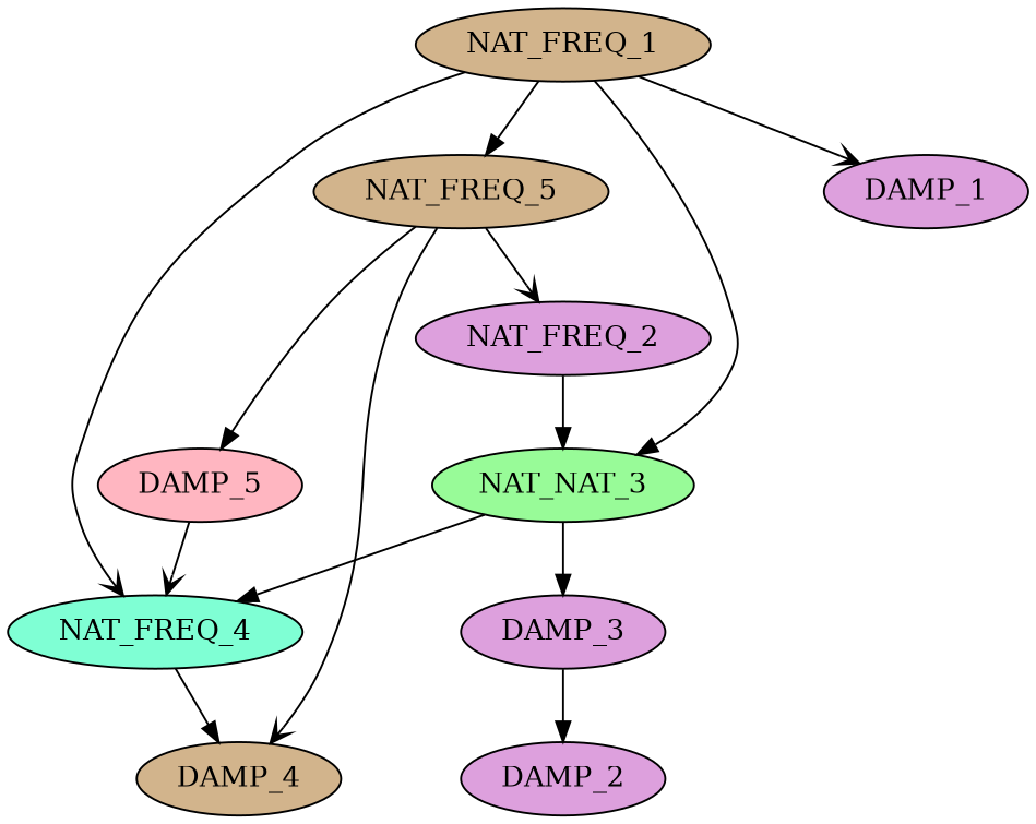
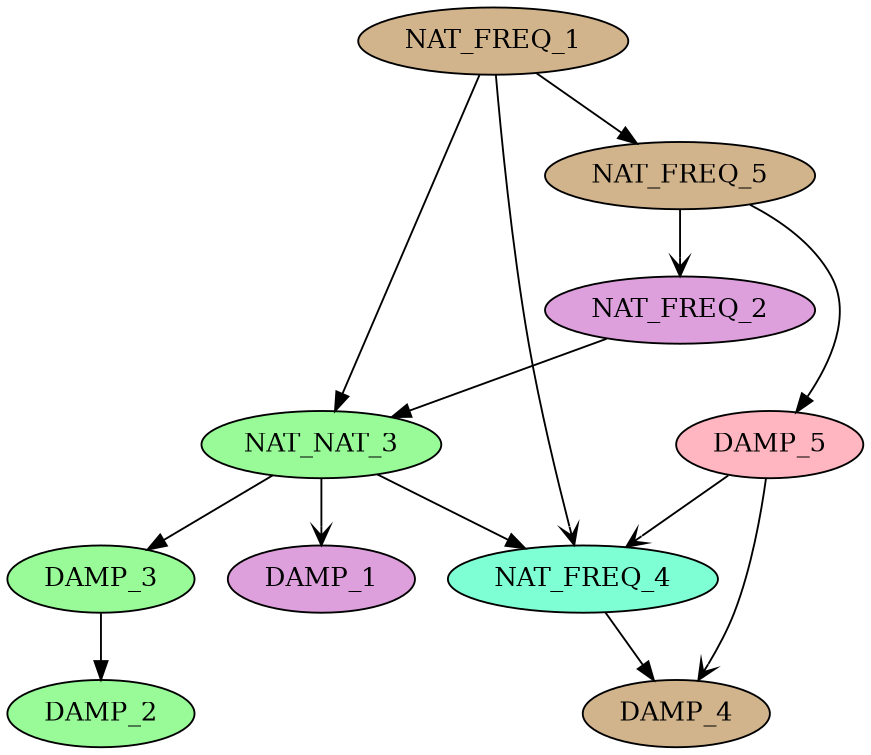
  strict digraph {
    node [fillcolor=tan style=filled]
    edge [arrowhead=normal]
    n1 [fillcolor=palegreen label=NAT_NAT_3]
    NAT_FREQ_1
    NAT_FREQ_4 [fillcolor=aquamarine]
    NAT_FREQ_5
    DAMP_1 [fillcolor=plum]
-   DAMP_3 [fillcolor=plum]
+   DAMP_3 [fillcolor=palegreen]
    DAMP_4
    NAT_FREQ_2 [fillcolor=plum]
    DAMP_5 [fillcolor=lightpink]
-   DAMP_2 [fillcolor=plum]
+   DAMP_2 [fillcolor=palegreen]
    n1 -> NAT_FREQ_4
    n1 -> DAMP_3
    NAT_FREQ_1 -> n1
    NAT_FREQ_1 -> NAT_FREQ_4 [arrowhead=vee]
    NAT_FREQ_1 -> NAT_FREQ_5
-   NAT_FREQ_1 -> DAMP_1 [arrowhead=vee]
+   n1 -> DAMP_1 [arrowhead=vee]
    NAT_FREQ_4 -> DAMP_4
    NAT_FREQ_5 -> NAT_FREQ_2 [arrowhead=vee]
    NAT_FREQ_5 -> DAMP_5
    DAMP_3 -> DAMP_2
    NAT_FREQ_2 -> n1
    DAMP_5 -> NAT_FREQ_4 [arrowhead=vee]
-   NAT_FREQ_5 -> DAMP_4 [arrowhead=vee]
+   DAMP_5 -> DAMP_4 [arrowhead=vee]
  }
